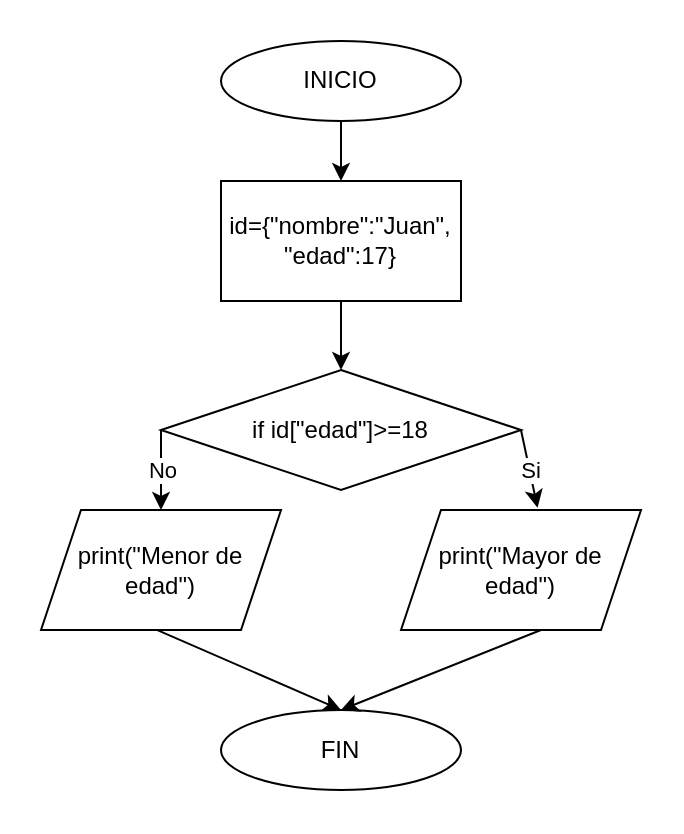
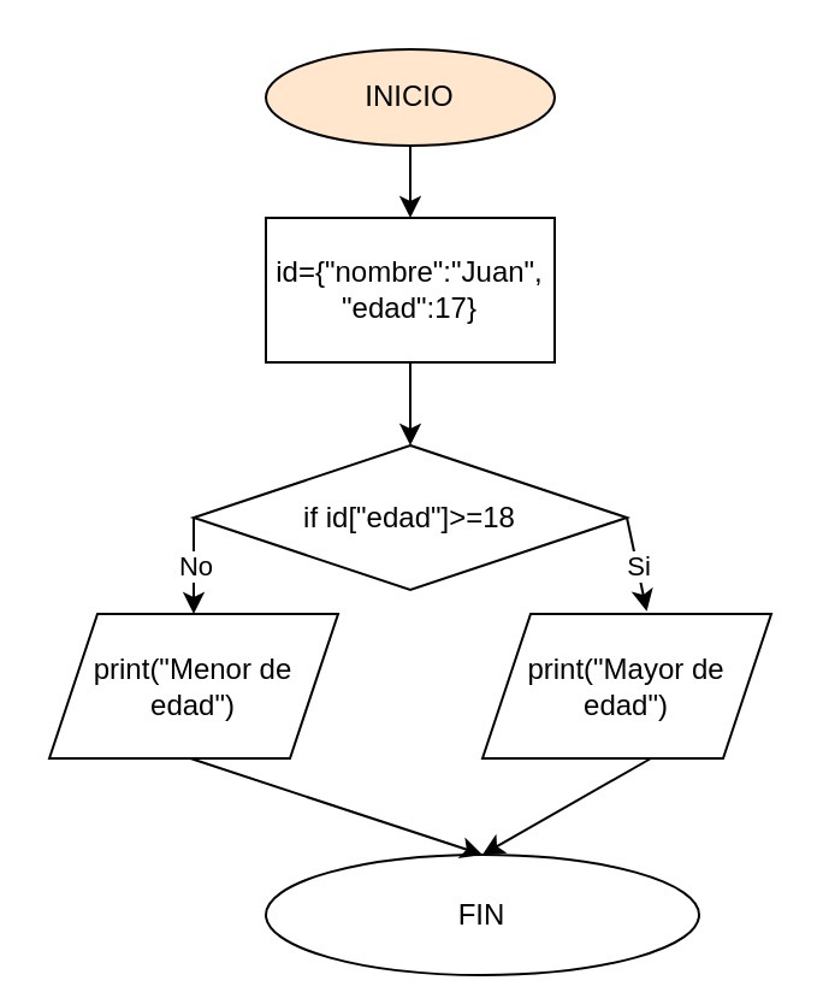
  <mxCell id="0" />
  <mxCell id="1" parent="0" />
- <mxCell id="2" value="INICIO" style="ellipse;whiteSpace=wrap;html=1;" parent="1" vertex="1"><mxGeometry x="110" y="20" width="120" height="40" as="geometry" /></mxCell>
+ <mxCell id="2" value="INICIO" style="ellipse;whiteSpace=wrap;html=1;fillColor=#ffe6cc;" parent="1" vertex="1"><mxGeometry x="110" y="20" width="120" height="40" as="geometry" /></mxCell>
  <mxCell id="3" value="id={&quot;nombre&quot;:&quot;Juan&quot;, &quot;edad&quot;:17}" style="rounded=0;whiteSpace=wrap;html=1;" parent="1" vertex="1"><mxGeometry x="110" y="90" width="120" height="60" as="geometry" /></mxCell>
  <mxCell id="4" value="" style="endArrow=classic;html=1;rounded=0;exitX=0.5;exitY=1;exitDx=0;exitDy=0;entryX=0.5;entryY=0;entryDx=0;entryDy=0;" parent="1" source="2" target="3" edge="1"><mxGeometry width="50" height="50" relative="1" as="geometry"><mxPoint x="150" y="80" as="sourcePoint" /><mxPoint x="200" y="30" as="targetPoint" /></mxGeometry></mxCell>
  <mxCell id="5" value="if id[&quot;edad&quot;]&amp;gt;=18" style="rhombus;whiteSpace=wrap;html=1;" parent="1" vertex="1"><mxGeometry x="80" y="184.5" width="180" height="60" as="geometry" /></mxCell>
  <mxCell id="6" value="" style="endArrow=classic;html=1;rounded=0;exitX=1;exitY=0.5;exitDx=0;exitDy=0;entryX=0.569;entryY=-0.019;entryDx=0;entryDy=0;entryPerimeter=0;" parent="1" source="5" target="15" edge="1"><mxGeometry relative="1" as="geometry"><mxPoint x="120" y="234.5" as="sourcePoint" /><mxPoint x="270" y="254.5" as="targetPoint" /></mxGeometry></mxCell>
  <mxCell id="7" value="Si" style="edgeLabel;resizable=0;html=1;;align=center;verticalAlign=middle;" parent="6" connectable="0" vertex="1"><mxGeometry relative="1" as="geometry" /></mxCell>
  <mxCell id="8" value="" style="endArrow=classic;html=1;rounded=0;exitX=0;exitY=0.5;exitDx=0;exitDy=0;entryX=0.5;entryY=0;entryDx=0;entryDy=0;" parent="1" source="5" target="14" edge="1"><mxGeometry relative="1" as="geometry"><mxPoint x="190" y="264.5" as="sourcePoint" /><mxPoint x="150" y="329.5" as="targetPoint" /></mxGeometry></mxCell>
  <mxCell id="9" value="No" style="edgeLabel;resizable=0;html=1;;align=center;verticalAlign=middle;" parent="8" connectable="0" vertex="1"><mxGeometry relative="1" as="geometry" /></mxCell>
  <mxCell id="10" value="" style="endArrow=classic;html=1;rounded=0;exitX=0.5;exitY=1;exitDx=0;exitDy=0;entryX=0.5;entryY=0;entryDx=0;entryDy=0;" parent="1" source="3" target="5" edge="1"><mxGeometry width="50" height="50" relative="1" as="geometry"><mxPoint x="210" y="270" as="sourcePoint" /><mxPoint x="170" y="170" as="targetPoint" /></mxGeometry></mxCell>
- <mxCell id="11" value="FIN" style="ellipse;whiteSpace=wrap;html=1;" parent="1" vertex="1"><mxGeometry x="110" y="354.5" width="120" height="40" as="geometry" /></mxCell>
+ <mxCell id="11" value="FIN" style="ellipse;whiteSpace=wrap;html=1;" parent="1" vertex="1"><mxGeometry x="110" y="354.5" width="180" height="50" as="geometry" /></mxCell>
  <mxCell id="12" value="" style="endArrow=classic;html=1;rounded=0;exitX=0.473;exitY=0.99;exitDx=0;exitDy=0;entryX=0.5;entryY=0;entryDx=0;entryDy=0;exitPerimeter=0;" parent="1" source="14" target="11" edge="1"><mxGeometry width="50" height="50" relative="1" as="geometry"><mxPoint x="48.04" y="519.5" as="sourcePoint" /><mxPoint x="88.04" y="559.5" as="targetPoint" /></mxGeometry></mxCell>
  <mxCell id="13" value="" style="endArrow=classic;html=1;rounded=0;entryX=0.5;entryY=0;entryDx=0;entryDy=0;exitX=0.5;exitY=1;exitDx=0;exitDy=0;" edge="1" parent="1" target="11"><mxGeometry width="50" height="50" relative="1" as="geometry"><mxPoint x="270" y="314.5" as="sourcePoint" /><mxPoint x="150" y="329.5" as="targetPoint" /></mxGeometry></mxCell>
  <mxCell id="14" value="print(&quot;Menor de edad&quot;)" style="shape=parallelogram;perimeter=parallelogramPerimeter;whiteSpace=wrap;html=1;fixedSize=1;" vertex="1" parent="1"><mxGeometry x="20" y="254.5" width="120" height="60" as="geometry" /></mxCell>
  <mxCell id="15" value="print(&quot;Mayor de edad&quot;)" style="shape=parallelogram;perimeter=parallelogramPerimeter;whiteSpace=wrap;html=1;fixedSize=1;" vertex="1" parent="1"><mxGeometry x="200" y="254.5" width="120" height="60" as="geometry" /></mxCell>
